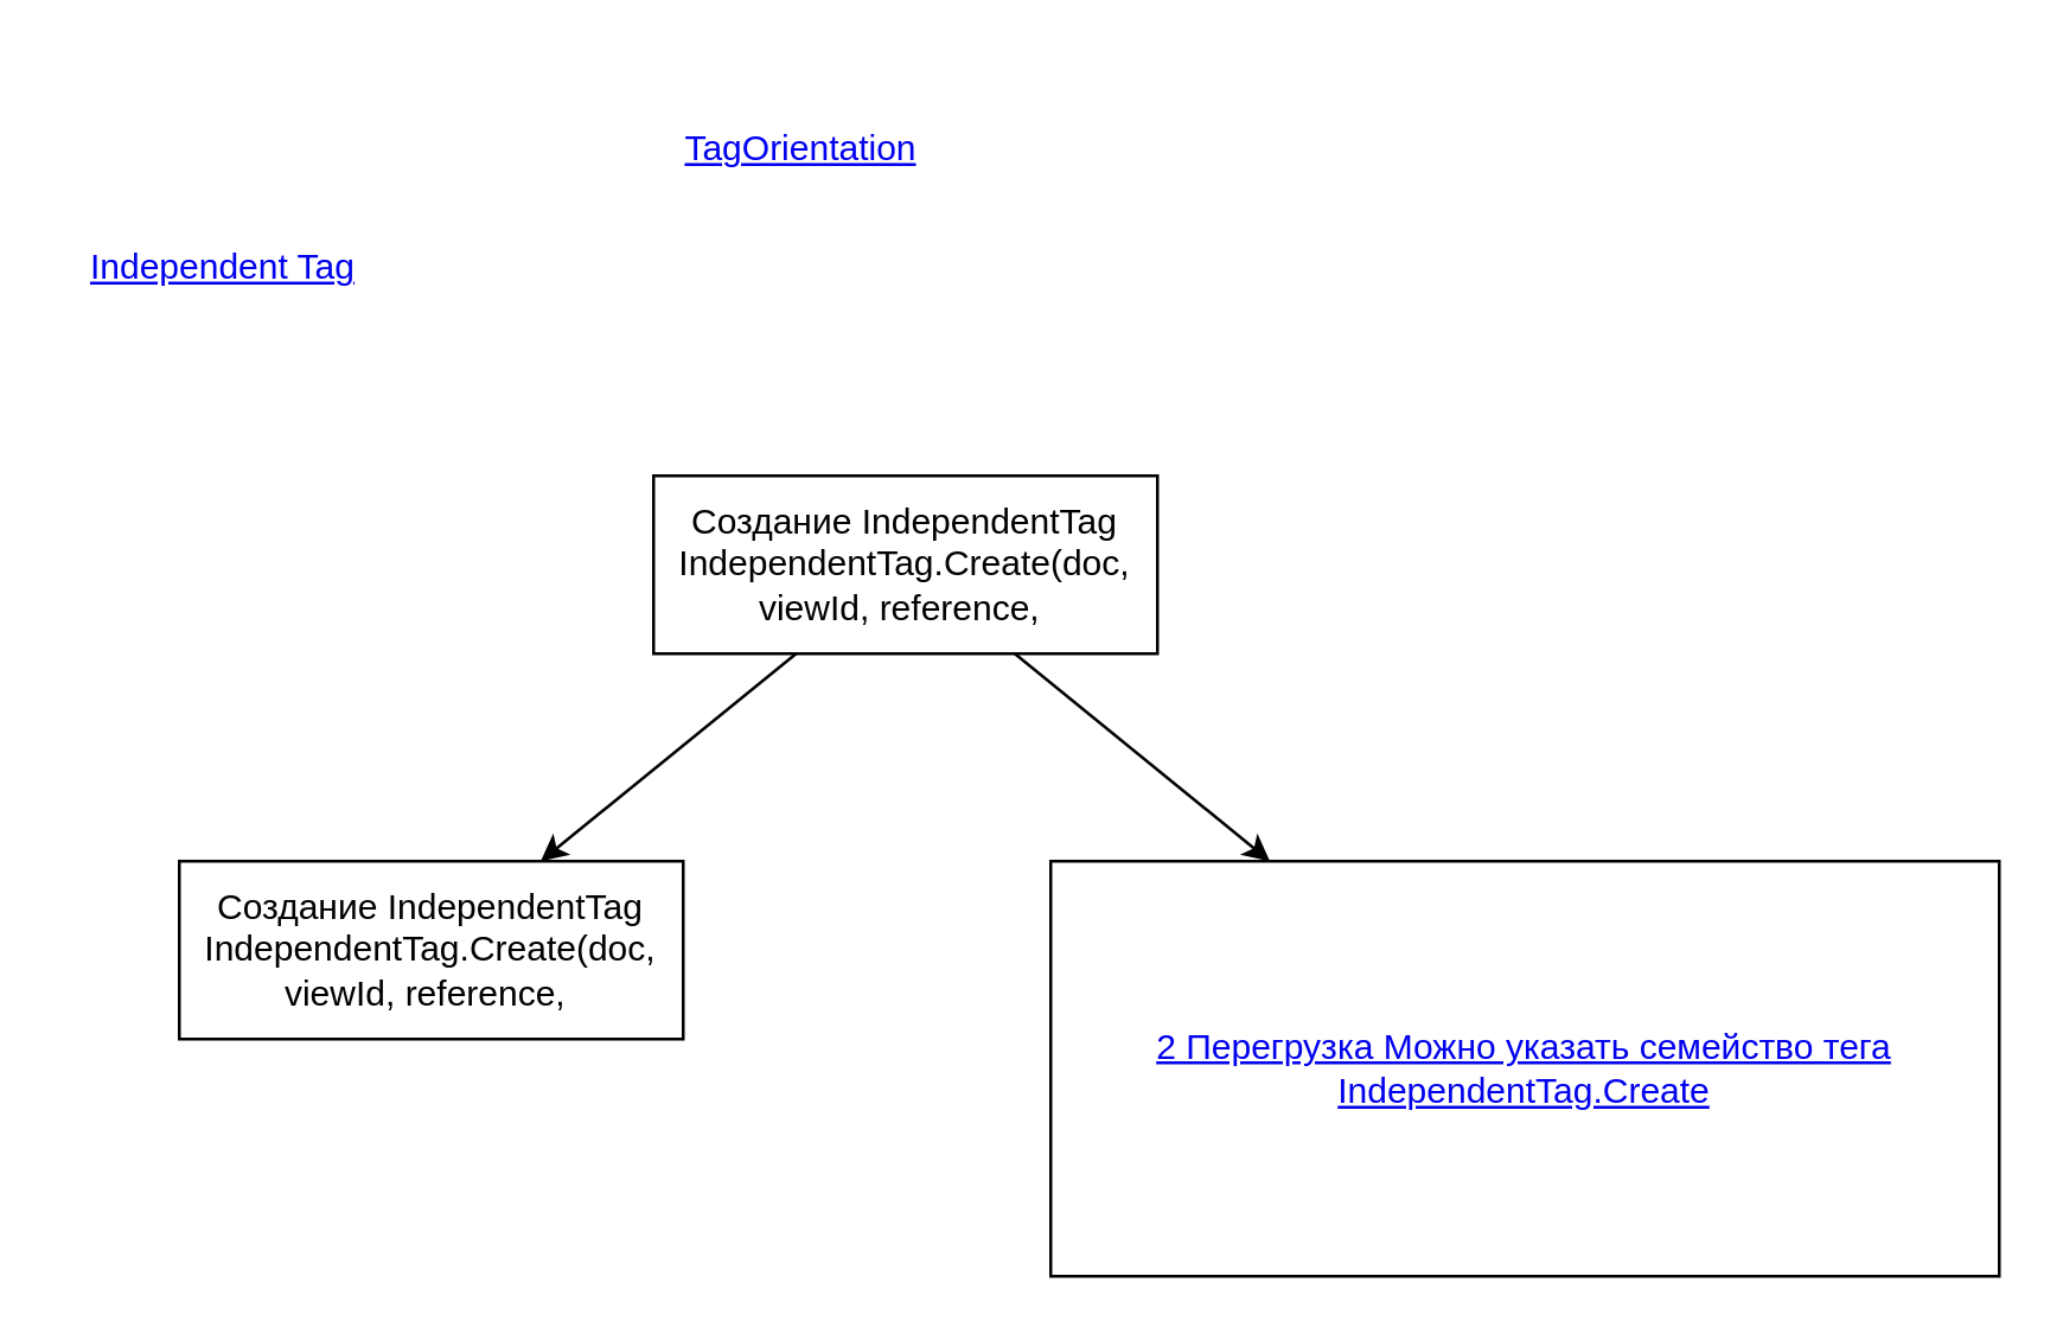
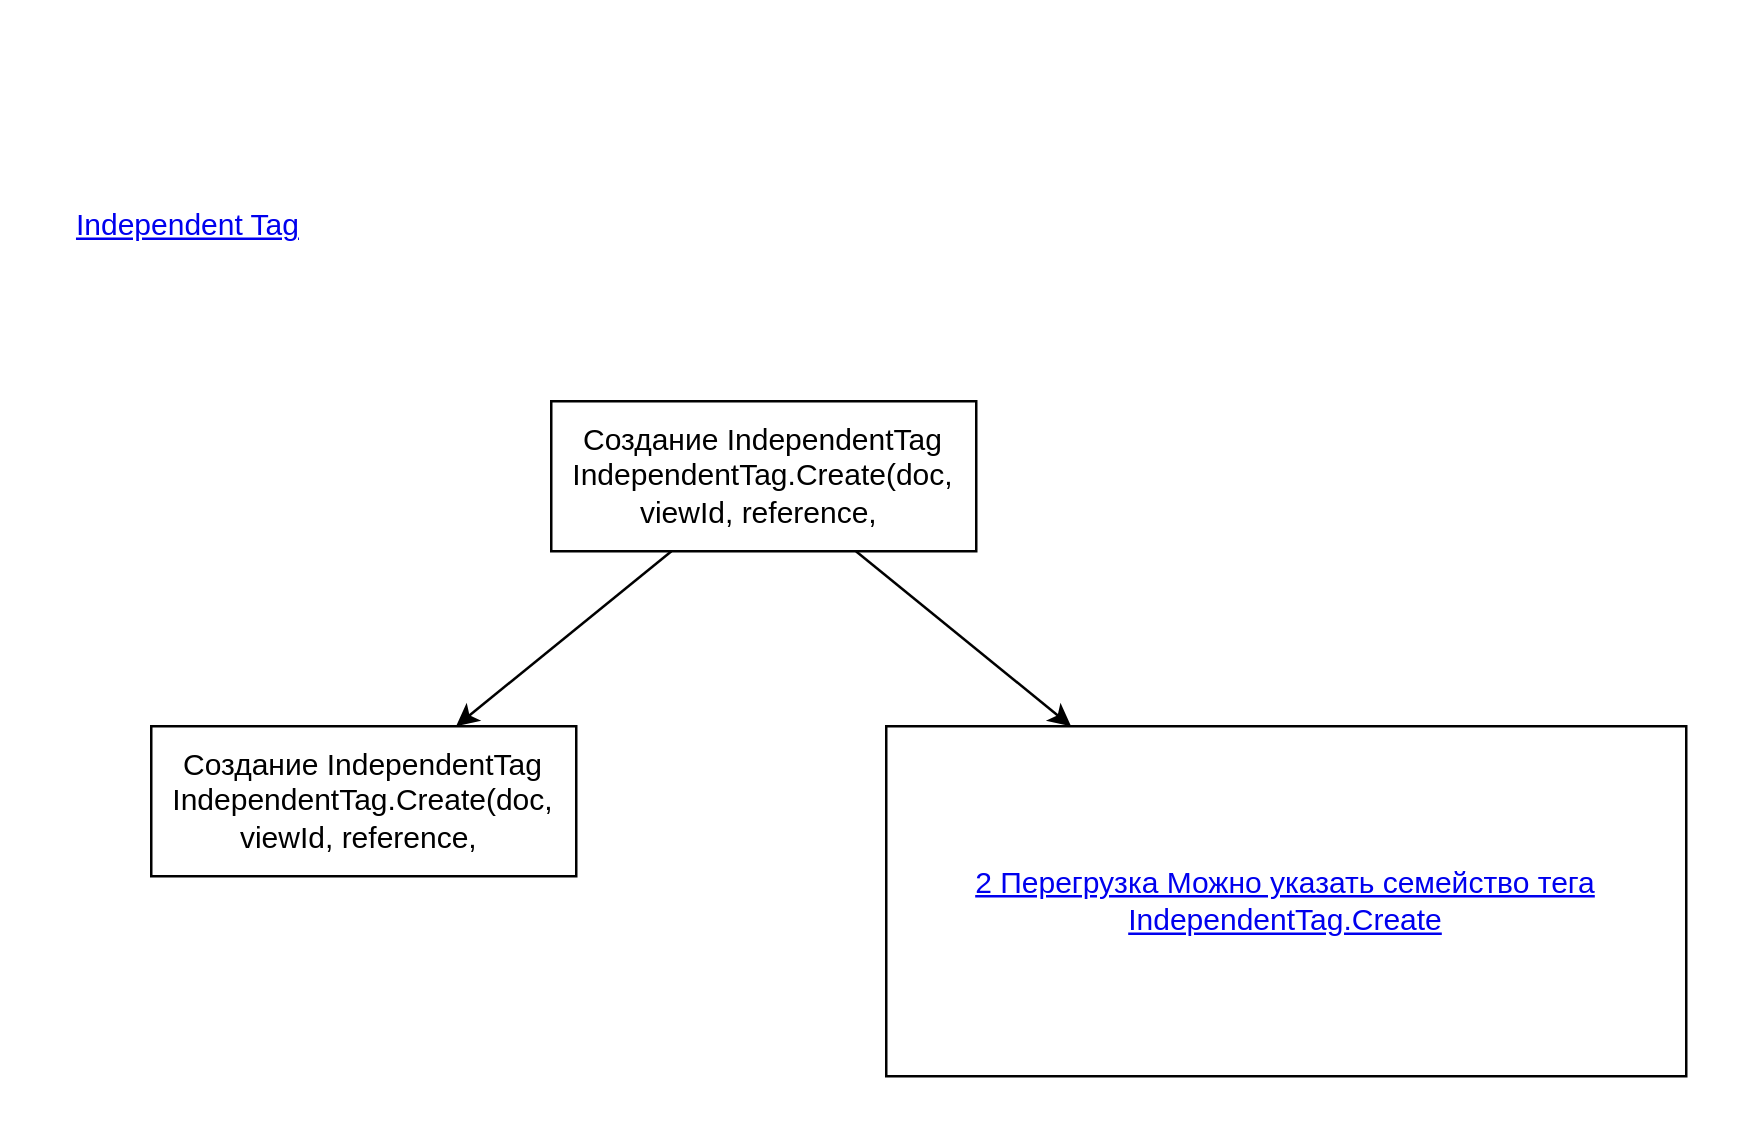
  <mxCell id="0" />
  <mxCell id="1" parent="0" />
  <mxCell id="2" value="&lt;a href=&quot;https://www.revitapidocs.com/2021.1/e52073e2-9d98-6fb5-eb43-288cf9ed2e28.htm&quot;&gt;Independent Tag&lt;/a&gt;" style="text;html=1;strokeColor=none;fillColor=none;align=center;verticalAlign=middle;whiteSpace=wrap;rounded=0;" vertex="1" parent="1"><mxGeometry x="20" y="75" width="110" height="30" as="geometry" /></mxCell>
  <mxCell id="3" style="edgeStyle=none;html=1;" edge="1" parent="1" source="5" target="6"><mxGeometry relative="1" as="geometry" /></mxCell>
  <mxCell id="4" value="" style="edgeStyle=none;html=1;" edge="1" parent="1" source="5" target="7"><mxGeometry relative="1" as="geometry" /></mxCell>
  <mxCell id="5" value="Создание IndependentTag&lt;br&gt;IndependentTag.Create(doc, viewId, reference,&amp;nbsp;" style="rounded=0;whiteSpace=wrap;html=1;" vertex="1" parent="1"><mxGeometry x="220" y="160" width="170" height="60" as="geometry" /></mxCell>
  <mxCell id="6" value="Создание IndependentTag&lt;br&gt;IndependentTag.Create(doc, viewId, reference,&amp;nbsp;" style="rounded=0;whiteSpace=wrap;html=1;" vertex="1" parent="1"><mxGeometry x="60" y="290" width="170" height="60" as="geometry" /></mxCell>
  <mxCell id="7" value="&lt;a href=&quot;https://www.revitapidocs.com/2021.1/b8e8eec2-8e3b-08f2-a9a5-89f24465c8b9.htm&quot;&gt;2 Перегрузка Можно указать семейство тега&lt;br&gt;IndependentTag.Create&lt;/a&gt;" style="whiteSpace=wrap;html=1;rounded=0;" vertex="1" parent="1"><mxGeometry x="354" y="290" width="320" height="140" as="geometry" /></mxCell>
- <mxCell id="8" value="&lt;a href=&quot;https://www.revitapidocs.com/2021.1/0f1faf70-46a4-71a1-63c0-3425dfc691a0.htm&quot;&gt;TagOrientation&lt;/a&gt;" style="text;html=1;strokeColor=none;fillColor=none;align=center;verticalAlign=middle;whiteSpace=wrap;rounded=0;" vertex="1" parent="1"><mxGeometry x="200" y="20" width="140" height="60" as="geometry" /></mxCell>
